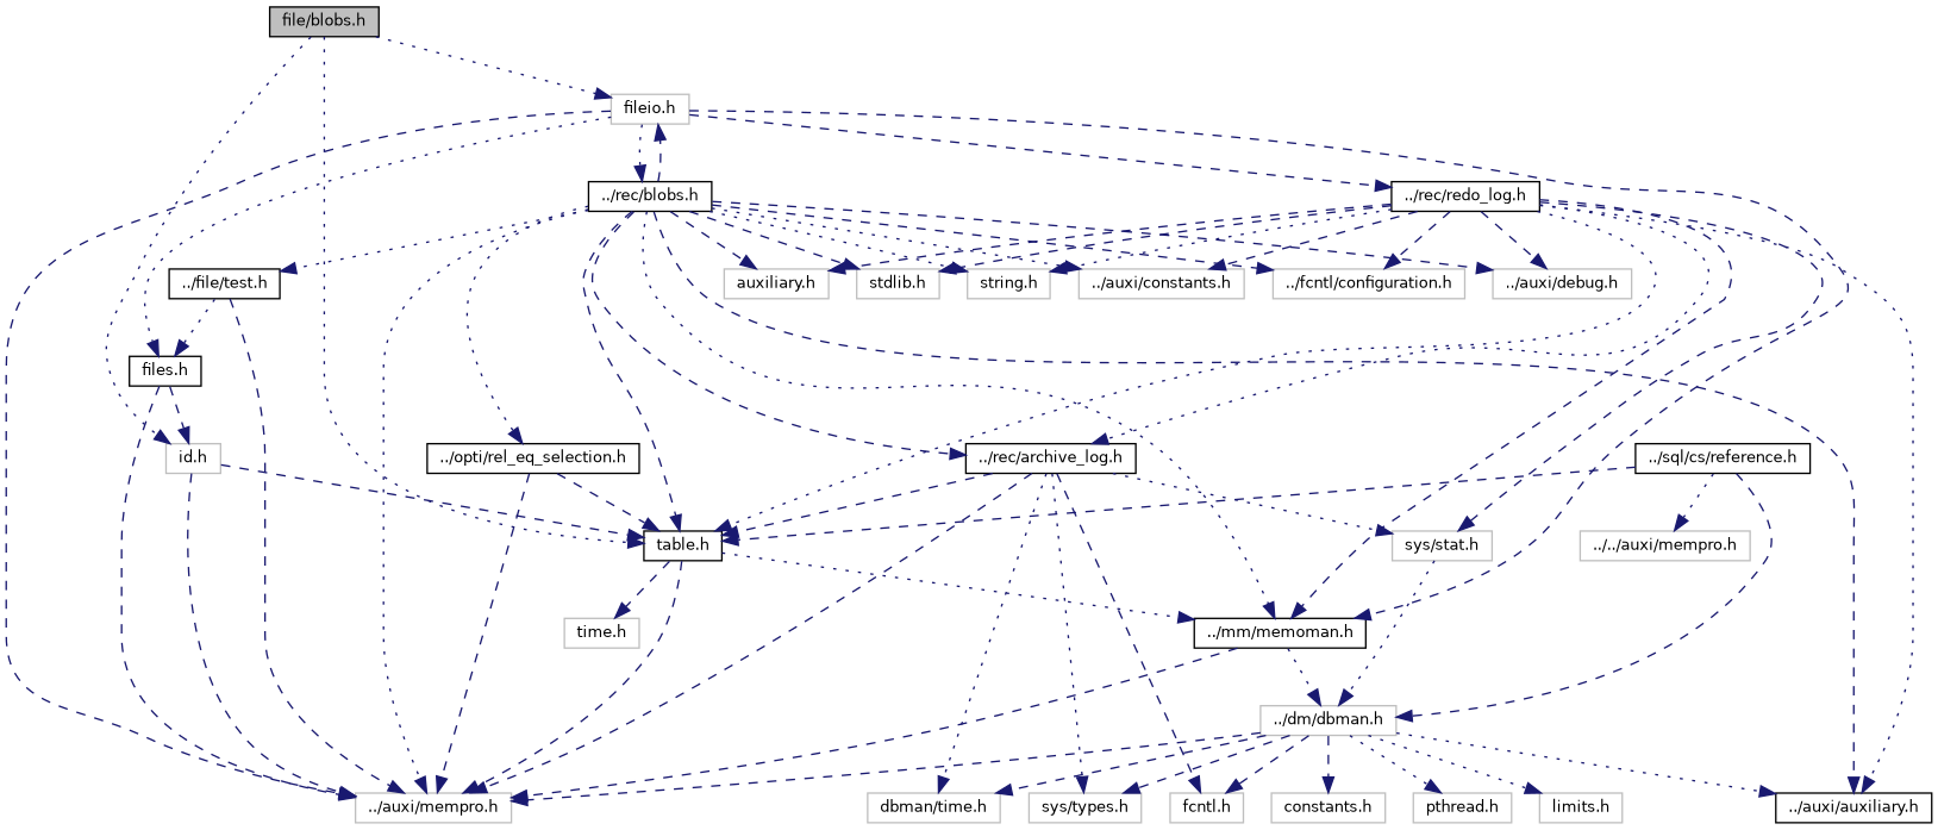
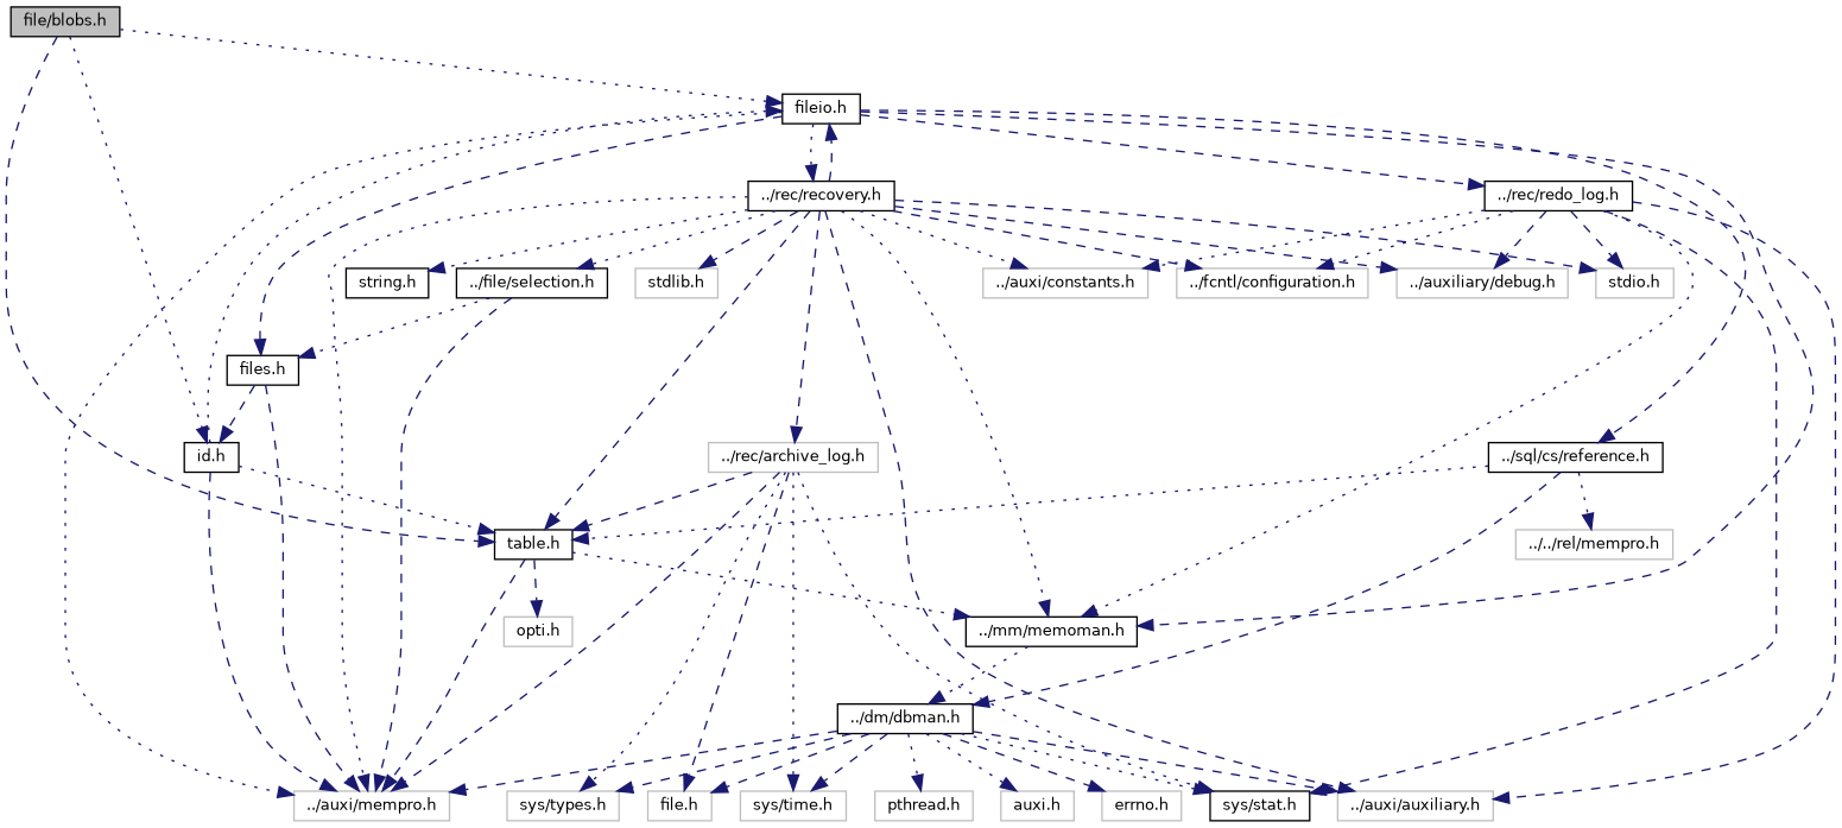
  digraph {
    node [color=grey75 fontname=Helvetica fontsize=10 shape=record]
    edge [color=midnightblue fontname=Helvetica fontsize=10 labelfontname=Helvetica labelfontsize=10 style=dashed]
    n1 [color=black fillcolor=grey75 fontcolor=black height=0.2 label="file/blobs.h" style=filled width=0.4]
    n2 [color=black height=0.2 label="table.h" width=0.4]
-   n3 [height=0.2 label="fileio.h" width=0.4]
-   n4 [height=0.2 label="id.h" width=0.4]
+   n3 [color=black height=0.2 label="fileio.h" width=0.4]
+   n4 [color=black height=0.2 label="id.h" width=0.4]
    n5 [color=black height=0.2 label="../mm/memoman.h" width=0.4]
    n6 [height=0.2 label="../auxi/mempro.h" width=0.4]
-   n7 [height=0.2 label="time.h" width=0.4]
+   n7 [height=0.2 label="opti.h" width=0.4]
    n8 [color=black height=0.2 label="../sql/cs/reference.h" width=0.4]
-   n9 [color=black height=0.2 label="../rec/blobs.h" width=0.4]
+   n9 [color=black height=0.2 label="../rec/recovery.h" width=0.4]
    n10 [color=black height=0.2 label="files.h" width=0.4]
    n11 [color=black height=0.2 label="../rec/redo_log.h" width=0.4]
-   n12 [height=0.2 label="../dm/dbman.h" width=0.4]
-   n13 [color=black height=0.2 label="../auxi/auxiliary.h" width=0.4]
-   n14 [height=0.2 label="constants.h" width=0.4]
+   n12 [color=black height=0.2 label="../dm/dbman.h" width=0.4]
+   n13 [height=0.2 label="../auxi/auxiliary.h" width=0.4]
+   n14 [height=0.2 label="errno.h" width=0.4]
    n15 [height=0.2 label="pthread.h" width=0.4]
-   n16 [height=0.2 label="dbman/time.h" width=0.4]
+   n16 [height=0.2 label="sys/time.h" width=0.4]
    n17 [height=0.2 label="sys/types.h" width=0.4]
-   n18 [height=0.2 label="sys/stat.h" width=0.4]
-   n19 [height=0.2 label="fcntl.h" width=0.4]
-   n20 [height=0.2 label="limits.h" width=0.4]
-   n21 [height=0.2 label="../../auxi/mempro.h" width=0.4]
+   n18 [color=black height=0.2 label="sys/stat.h" width=0.4]
+   n19 [height=0.2 label="file.h" width=0.4]
+   n20 [height=0.2 label="auxi.h" width=0.4]
+   n21 [height=0.2 label="../../rel/mempro.h" width=0.4]
    n22 [height=0.2 label="../auxi/constants.h" width=0.4]
    n23 [height=0.2 label="../fcntl/configuration.h" width=0.4]
-   n24 [height=0.2 label="../auxi/debug.h" width=0.4]
-   n25 [color=black height=0.2 label="../rec/archive_log.h" width=0.4]
-   n26 [color=black height=0.2 label="../file/test.h" width=0.4]
-   n27 [color=black height=0.2 label="../opti/rel_eq_selection.h" width=0.4]
-   n28 [height=0.2 label="auxiliary.h" width=0.4]
+   n24 [height=0.2 label="../auxiliary/debug.h" width=0.4]
+   n25 [height=0.2 label="../rec/archive_log.h" width=0.4]
+   n26 [color=black height=0.2 label="../file/selection.h" width=0.4]
+   n28 [height=0.2 label="stdio.h" width=0.4]
    n29 [height=0.2 label="stdlib.h" width=0.4]
-   n30 [height=0.2 label="string.h" width=0.4]
-   n1 -> n2 [style=dotted]
+   n30 [color=black height=0.2 label="string.h" width=0.4]
+   n1 -> n2
    n1 -> n3 [style=dotted]
    n1 -> n4 [style=dotted]
    n2 -> n5 [style=dotted]
    n2 -> n6
    n2 -> n7
    n3 -> n5
-   n3 -> n6
+   n3 -> n6 [style=dotted]
+   n3 -> n8
    n3 -> n9 [style=dotted]
-   n3 -> n10 [style=dotted]
+   n3 -> n10
    n3 -> n11
-   n4 -> n2
+   n4 -> n2 [style=dotted]
+   n4 -> n3 [style=dotted]
    n4 -> n6
-   n5 -> n6
    n5 -> n12 [style=dotted]
-   n8 -> n2
+   n8 -> n2 [style=dotted]
    n8 -> n12
    n8 -> n21 [style=dotted]
    n9 -> n2
    n9 -> n3
    n9 -> n5 [style=dotted]
    n9 -> n6 [style=dotted]
    n9 -> n13
    n9 -> n22 [style=dotted]
    n9 -> n23
    n9 -> n24
    n9 -> n25
    n9 -> n26 [style=dotted]
-   n9 -> n27 [style=dotted]
    n9 -> n28
    n9 -> n29
    n9 -> n30 [style=dotted]
    n10 -> n4
    n10 -> n6
-   n11 -> n2 [style=dotted]
-   n11 -> n5
-   n11 -> n13 [style=dotted]
+   n11 -> n5 [style=dotted]
+   n11 -> n13
    n11 -> n18
-   n11 -> n22
-   n11 -> n23
+   n11 -> n22 [style=dotted]
+   n11 -> n23 [style=dotted]
    n11 -> n24
-   n11 -> n25 [style=dotted]
    n11 -> n28
-   n11 -> n29
-   n11 -> n30 [style=dotted]
    n12 -> n6
-   n12 -> n13 [style=dotted]
+   n12 -> n13
    n12 -> n14
    n12 -> n15 [style=dotted]
    n12 -> n16
    n12 -> n17
-   n18 -> n12 [style=dotted]
+   n12 -> n18 [style=dotted]
    n12 -> n19
    n12 -> n20 [style=dotted]
    n25 -> n2
    n25 -> n6
    n25 -> n16 [style=dotted]
    n25 -> n17 [style=dotted]
    n25 -> n18 [style=dotted]
    n25 -> n19
    n26 -> n6
    n26 -> n10 [style=dotted]
-   n27 -> n2
-   n27 -> n6
  }
